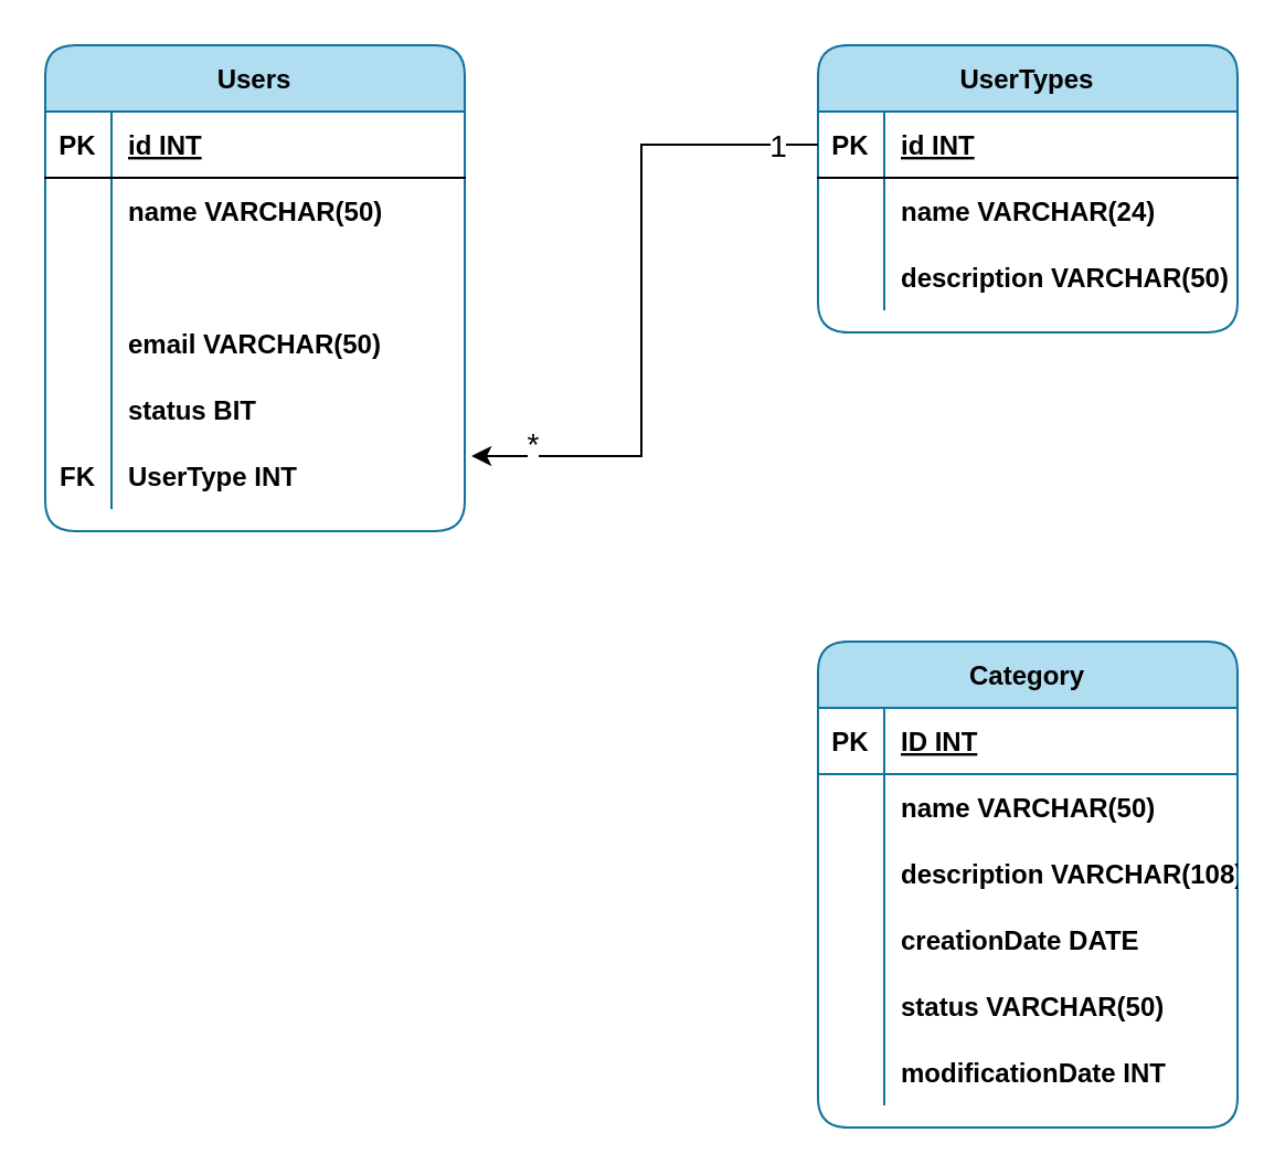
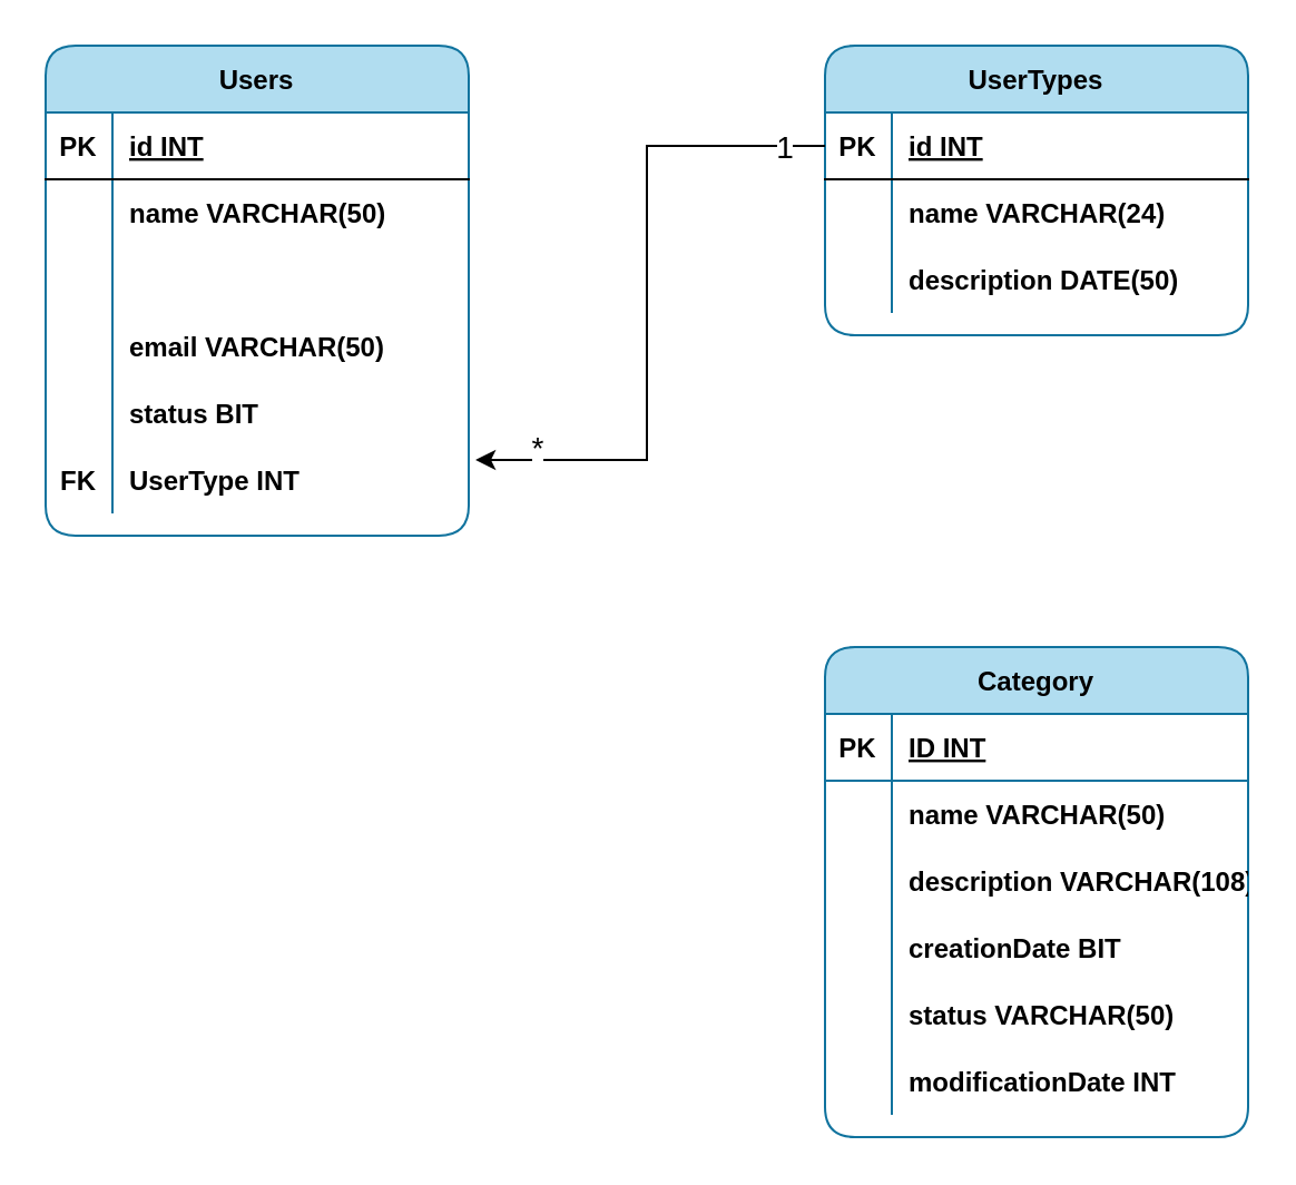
  <mxCell id="0" />
  <mxCell id="1" parent="0" />
  <mxCell id="2" value="Users" style="shape=table;startSize=30;container=1;collapsible=1;childLayout=tableLayout;fixedRows=1;rowLines=0;fontStyle=1;align=center;resizeLast=1;rounded=1;fillColor=#b1ddf0;strokeColor=#10739e;" parent="1" vertex="1"><mxGeometry x="20" y="20" width="190" height="220" as="geometry" /></mxCell>
  <mxCell id="3" value="" style="shape=partialRectangle;collapsible=0;dropTarget=0;pointerEvents=0;fillColor=none;top=0;left=0;bottom=1;right=0;points=[[0,0.5],[1,0.5]];portConstraint=eastwest;" parent="2" vertex="1"><mxGeometry y="30" width="190" height="30" as="geometry" /></mxCell>
  <mxCell id="4" value="PK" style="shape=partialRectangle;connectable=0;fillColor=none;top=0;left=0;bottom=0;right=0;fontStyle=1;overflow=hidden;" parent="3" vertex="1"><mxGeometry width="30" height="30" as="geometry"><mxRectangle width="30" height="30" as="alternateBounds" /></mxGeometry></mxCell>
  <mxCell id="5" value="id INT" style="shape=partialRectangle;connectable=0;fillColor=none;top=0;left=0;bottom=0;right=0;align=left;spacingLeft=6;fontStyle=5;overflow=hidden;" parent="3" vertex="1"><mxGeometry x="30" width="160" height="30" as="geometry"><mxRectangle width="160" height="30" as="alternateBounds" /></mxGeometry></mxCell>
  <mxCell id="6" value="" style="shape=partialRectangle;collapsible=0;dropTarget=0;pointerEvents=0;fillColor=none;top=0;left=0;bottom=0;right=0;points=[[0,0.5],[1,0.5]];portConstraint=eastwest;" parent="2" vertex="1"><mxGeometry y="60" width="190" height="30" as="geometry" /></mxCell>
  <mxCell id="7" value="" style="shape=partialRectangle;connectable=0;fillColor=none;top=0;left=0;bottom=0;right=0;editable=1;overflow=hidden;" parent="6" vertex="1"><mxGeometry width="30" height="30" as="geometry"><mxRectangle width="30" height="30" as="alternateBounds" /></mxGeometry></mxCell>
  <mxCell id="8" value="name VARCHAR(50)" style="shape=partialRectangle;connectable=0;fillColor=none;top=0;left=0;bottom=0;right=0;align=left;spacingLeft=6;overflow=hidden;fontStyle=1" parent="6" vertex="1"><mxGeometry x="30" width="160" height="30" as="geometry"><mxRectangle width="160" height="30" as="alternateBounds" /></mxGeometry></mxCell>
  <mxCell id="9" value="" style="shape=partialRectangle;collapsible=0;dropTarget=0;pointerEvents=0;fillColor=none;top=0;left=0;bottom=0;right=0;points=[[0,0.5],[1,0.5]];portConstraint=eastwest;" parent="2" vertex="1"><mxGeometry y="90" width="190" height="30" as="geometry" /></mxCell>
  <mxCell id="10" value="" style="shape=partialRectangle;connectable=0;fillColor=none;top=0;left=0;bottom=0;right=0;editable=1;overflow=hidden;" parent="9" vertex="1"><mxGeometry width="30" height="30" as="geometry"><mxRectangle width="30" height="30" as="alternateBounds" /></mxGeometry></mxCell>
  <mxCell id="11" value="" style="shape=partialRectangle;collapsible=0;dropTarget=0;pointerEvents=0;fillColor=none;top=0;left=0;bottom=0;right=0;points=[[0,0.5],[1,0.5]];portConstraint=eastwest;" parent="2" vertex="1"><mxGeometry y="120" width="190" height="30" as="geometry" /></mxCell>
  <mxCell id="12" value="" style="shape=partialRectangle;connectable=0;fillColor=none;top=0;left=0;bottom=0;right=0;editable=1;overflow=hidden;" parent="11" vertex="1"><mxGeometry width="30" height="30" as="geometry"><mxRectangle width="30" height="30" as="alternateBounds" /></mxGeometry></mxCell>
  <mxCell id="13" value="email VARCHAR(50)" style="shape=partialRectangle;connectable=0;fillColor=none;top=0;left=0;bottom=0;right=0;align=left;spacingLeft=6;overflow=hidden;fontStyle=1" parent="11" vertex="1"><mxGeometry x="30" width="160" height="30" as="geometry"><mxRectangle width="160" height="30" as="alternateBounds" /></mxGeometry></mxCell>
  <mxCell id="14" value="" style="shape=partialRectangle;collapsible=0;dropTarget=0;pointerEvents=0;fillColor=none;top=0;left=0;bottom=0;right=0;points=[[0,0.5],[1,0.5]];portConstraint=eastwest;" parent="2" vertex="1"><mxGeometry y="150" width="190" height="30" as="geometry" /></mxCell>
  <mxCell id="15" value="" style="shape=partialRectangle;connectable=0;fillColor=none;top=0;left=0;bottom=0;right=0;editable=1;overflow=hidden;" parent="14" vertex="1"><mxGeometry width="30" height="30" as="geometry"><mxRectangle width="30" height="30" as="alternateBounds" /></mxGeometry></mxCell>
  <mxCell id="16" value="status BIT" style="shape=partialRectangle;connectable=0;fillColor=none;top=0;left=0;bottom=0;right=0;align=left;spacingLeft=6;overflow=hidden;fontStyle=1" parent="14" vertex="1"><mxGeometry x="30" width="160" height="30" as="geometry"><mxRectangle width="160" height="30" as="alternateBounds" /></mxGeometry></mxCell>
  <mxCell id="17" value="" style="shape=partialRectangle;collapsible=0;dropTarget=0;pointerEvents=0;fillColor=none;top=0;left=0;bottom=0;right=0;points=[[0,0.5],[1,0.5]];portConstraint=eastwest;" parent="2" vertex="1"><mxGeometry y="180" width="190" height="30" as="geometry" /></mxCell>
  <mxCell id="18" value="FK" style="shape=partialRectangle;connectable=0;fillColor=none;top=0;left=0;bottom=0;right=0;editable=1;overflow=hidden;fontStyle=1" parent="17" vertex="1"><mxGeometry width="30" height="30" as="geometry"><mxRectangle width="30" height="30" as="alternateBounds" /></mxGeometry></mxCell>
  <mxCell id="19" value="UserType INT" style="shape=partialRectangle;connectable=0;fillColor=none;top=0;left=0;bottom=0;right=0;align=left;spacingLeft=6;overflow=hidden;fontStyle=1" parent="17" vertex="1"><mxGeometry x="30" width="160" height="30" as="geometry"><mxRectangle width="160" height="30" as="alternateBounds" /></mxGeometry></mxCell>
  <mxCell id="20" value="UserTypes" style="shape=table;startSize=30;container=1;collapsible=1;childLayout=tableLayout;fixedRows=1;rowLines=0;fontStyle=1;align=center;resizeLast=1;rounded=1;fillColor=#b1ddf0;strokeColor=#10739e;" parent="1" vertex="1"><mxGeometry x="370" y="20" width="190" height="130" as="geometry" /></mxCell>
  <mxCell id="21" value="" style="shape=partialRectangle;collapsible=0;dropTarget=0;pointerEvents=0;fillColor=none;top=0;left=0;bottom=1;right=0;points=[[0,0.5],[1,0.5]];portConstraint=eastwest;" parent="20" vertex="1"><mxGeometry y="30" width="190" height="30" as="geometry" /></mxCell>
  <mxCell id="22" value="PK" style="shape=partialRectangle;connectable=0;fillColor=none;top=0;left=0;bottom=0;right=0;fontStyle=1;overflow=hidden;" parent="21" vertex="1"><mxGeometry width="30" height="30" as="geometry"><mxRectangle width="30" height="30" as="alternateBounds" /></mxGeometry></mxCell>
  <mxCell id="23" value="id INT" style="shape=partialRectangle;connectable=0;fillColor=none;top=0;left=0;bottom=0;right=0;align=left;spacingLeft=6;fontStyle=5;overflow=hidden;" parent="21" vertex="1"><mxGeometry x="30" width="160" height="30" as="geometry"><mxRectangle width="160" height="30" as="alternateBounds" /></mxGeometry></mxCell>
  <mxCell id="24" value="" style="shape=partialRectangle;collapsible=0;dropTarget=0;pointerEvents=0;fillColor=none;top=0;left=0;bottom=0;right=0;points=[[0,0.5],[1,0.5]];portConstraint=eastwest;" parent="20" vertex="1"><mxGeometry y="60" width="190" height="30" as="geometry" /></mxCell>
  <mxCell id="25" value="" style="shape=partialRectangle;connectable=0;fillColor=none;top=0;left=0;bottom=0;right=0;editable=1;overflow=hidden;" parent="24" vertex="1"><mxGeometry width="30" height="30" as="geometry"><mxRectangle width="30" height="30" as="alternateBounds" /></mxGeometry></mxCell>
  <mxCell id="26" value="name VARCHAR(24)" style="shape=partialRectangle;connectable=0;fillColor=none;top=0;left=0;bottom=0;right=0;align=left;spacingLeft=6;overflow=hidden;fontStyle=1" parent="24" vertex="1"><mxGeometry x="30" width="160" height="30" as="geometry"><mxRectangle width="160" height="30" as="alternateBounds" /></mxGeometry></mxCell>
  <mxCell id="27" value="" style="shape=partialRectangle;collapsible=0;dropTarget=0;pointerEvents=0;fillColor=none;top=0;left=0;bottom=0;right=0;points=[[0,0.5],[1,0.5]];portConstraint=eastwest;" parent="20" vertex="1"><mxGeometry y="90" width="190" height="30" as="geometry" /></mxCell>
  <mxCell id="28" value="" style="shape=partialRectangle;connectable=0;fillColor=none;top=0;left=0;bottom=0;right=0;editable=1;overflow=hidden;" parent="27" vertex="1"><mxGeometry width="30" height="30" as="geometry"><mxRectangle width="30" height="30" as="alternateBounds" /></mxGeometry></mxCell>
- <mxCell id="29" value="description VARCHAR(50)" style="shape=partialRectangle;connectable=0;fillColor=none;top=0;left=0;bottom=0;right=0;align=left;spacingLeft=6;overflow=hidden;fontStyle=1" parent="27" vertex="1"><mxGeometry x="30" width="160" height="30" as="geometry"><mxRectangle width="160" height="30" as="alternateBounds" /></mxGeometry></mxCell>
+ <mxCell id="29" value="description DATE(50)" style="shape=partialRectangle;connectable=0;fillColor=none;top=0;left=0;bottom=0;right=0;align=left;spacingLeft=6;overflow=hidden;fontStyle=1" parent="27" vertex="1"><mxGeometry x="30" width="160" height="30" as="geometry"><mxRectangle width="160" height="30" as="alternateBounds" /></mxGeometry></mxCell>
  <mxCell id="30" style="edgeStyle=orthogonalEdgeStyle;rounded=0;orthogonalLoop=1;jettySize=auto;html=1;exitX=0;exitY=0.5;exitDx=0;exitDy=0;entryX=1.016;entryY=0.2;entryDx=0;entryDy=0;entryPerimeter=0;" parent="1" source="21" target="17" edge="1"><mxGeometry relative="1" as="geometry" /></mxCell>
  <mxCell id="31" value="1" style="edgeLabel;html=1;align=center;verticalAlign=middle;resizable=0;points=[];fontSize=14;" parent="30" vertex="1" connectable="0"><mxGeometry x="-0.873" relative="1" as="geometry"><mxPoint as="offset" /></mxGeometry></mxCell>
  <mxCell id="32" value="*&lt;br style=&quot;font-size: 14px;&quot;&gt;&lt;font style=&quot;font-size: 14px;&quot;&gt;&lt;br style=&quot;font-size: 14px;&quot;&gt;&lt;/font&gt;" style="edgeLabel;html=1;align=center;verticalAlign=middle;resizable=0;points=[];fontSize=14;" parent="30" vertex="1" connectable="0"><mxGeometry x="0.584" y="2" relative="1" as="geometry"><mxPoint x="-35" as="offset" /></mxGeometry></mxCell>
  <mxCell id="33" value="Category" style="shape=table;startSize=30;container=1;collapsible=1;childLayout=tableLayout;fixedRows=1;rowLines=0;fontStyle=1;align=center;resizeLast=1;rounded=1;strokeColor=#10739e;fillColor=#b1ddf0;" vertex="1" parent="1"><mxGeometry x="370" y="290" width="190" height="220" as="geometry" /></mxCell>
  <mxCell id="34" value="" style="shape=partialRectangle;collapsible=0;dropTarget=0;pointerEvents=0;fillColor=none;top=0;left=0;bottom=1;right=0;points=[[0,0.5],[1,0.5]];portConstraint=eastwest;rounded=1;startSize=30;strokeColor=#10739e;" vertex="1" parent="33"><mxGeometry y="30" width="190" height="30" as="geometry" /></mxCell>
  <mxCell id="35" value="PK" style="shape=partialRectangle;connectable=0;fillColor=none;top=0;left=0;bottom=0;right=0;fontStyle=1;overflow=hidden;rounded=1;startSize=30;strokeColor=#10739e;" vertex="1" parent="34"><mxGeometry width="30" height="30" as="geometry"><mxRectangle width="30" height="30" as="alternateBounds" /></mxGeometry></mxCell>
  <mxCell id="36" value="ID INT" style="shape=partialRectangle;connectable=0;fillColor=none;top=0;left=0;bottom=0;right=0;align=left;spacingLeft=6;fontStyle=5;overflow=hidden;rounded=1;startSize=30;strokeColor=#10739e;" vertex="1" parent="34"><mxGeometry x="30" width="160" height="30" as="geometry"><mxRectangle width="160" height="30" as="alternateBounds" /></mxGeometry></mxCell>
  <mxCell id="37" value="" style="shape=partialRectangle;collapsible=0;dropTarget=0;pointerEvents=0;fillColor=none;top=0;left=0;bottom=0;right=0;points=[[0,0.5],[1,0.5]];portConstraint=eastwest;rounded=1;startSize=30;strokeColor=#10739e;" vertex="1" parent="33"><mxGeometry y="60" width="190" height="30" as="geometry" /></mxCell>
  <mxCell id="38" value="" style="shape=partialRectangle;connectable=0;fillColor=none;top=0;left=0;bottom=0;right=0;editable=1;overflow=hidden;rounded=1;startSize=30;strokeColor=#10739e;" vertex="1" parent="37"><mxGeometry width="30" height="30" as="geometry"><mxRectangle width="30" height="30" as="alternateBounds" /></mxGeometry></mxCell>
  <mxCell id="39" value="name VARCHAR(50)" style="shape=partialRectangle;connectable=0;fillColor=none;top=0;left=0;bottom=0;right=0;align=left;spacingLeft=6;overflow=hidden;rounded=1;startSize=30;strokeColor=#10739e;fontStyle=1" vertex="1" parent="37"><mxGeometry x="30" width="160" height="30" as="geometry"><mxRectangle width="160" height="30" as="alternateBounds" /></mxGeometry></mxCell>
  <mxCell id="40" value="" style="shape=partialRectangle;collapsible=0;dropTarget=0;pointerEvents=0;fillColor=none;top=0;left=0;bottom=0;right=0;points=[[0,0.5],[1,0.5]];portConstraint=eastwest;rounded=1;startSize=30;strokeColor=#10739e;" vertex="1" parent="33"><mxGeometry y="90" width="190" height="30" as="geometry" /></mxCell>
  <mxCell id="41" value="" style="shape=partialRectangle;connectable=0;fillColor=none;top=0;left=0;bottom=0;right=0;editable=1;overflow=hidden;rounded=1;startSize=30;strokeColor=#10739e;" vertex="1" parent="40"><mxGeometry width="30" height="30" as="geometry"><mxRectangle width="30" height="30" as="alternateBounds" /></mxGeometry></mxCell>
  <mxCell id="42" value="description VARCHAR(108)" style="shape=partialRectangle;connectable=0;fillColor=none;top=0;left=0;bottom=0;right=0;align=left;spacingLeft=6;overflow=hidden;rounded=1;startSize=30;strokeColor=#10739e;fontStyle=1" vertex="1" parent="40"><mxGeometry x="30" width="160" height="30" as="geometry"><mxRectangle width="160" height="30" as="alternateBounds" /></mxGeometry></mxCell>
  <mxCell id="43" value="" style="shape=partialRectangle;collapsible=0;dropTarget=0;pointerEvents=0;fillColor=none;top=0;left=0;bottom=0;right=0;points=[[0,0.5],[1,0.5]];portConstraint=eastwest;rounded=1;startSize=30;strokeColor=#10739e;" vertex="1" parent="33"><mxGeometry y="120" width="190" height="30" as="geometry" /></mxCell>
  <mxCell id="44" value="" style="shape=partialRectangle;connectable=0;fillColor=none;top=0;left=0;bottom=0;right=0;editable=1;overflow=hidden;rounded=1;startSize=30;strokeColor=#10739e;" vertex="1" parent="43"><mxGeometry width="30" height="30" as="geometry"><mxRectangle width="30" height="30" as="alternateBounds" /></mxGeometry></mxCell>
- <mxCell id="45" value="creationDate DATE" style="shape=partialRectangle;connectable=0;fillColor=none;top=0;left=0;bottom=0;right=0;align=left;spacingLeft=6;overflow=hidden;rounded=1;startSize=30;strokeColor=#10739e;fontStyle=1" vertex="1" parent="43"><mxGeometry x="30" width="160" height="30" as="geometry"><mxRectangle width="160" height="30" as="alternateBounds" /></mxGeometry></mxCell>
+ <mxCell id="45" value="creationDate BIT" style="shape=partialRectangle;connectable=0;fillColor=none;top=0;left=0;bottom=0;right=0;align=left;spacingLeft=6;overflow=hidden;rounded=1;startSize=30;strokeColor=#10739e;fontStyle=1" vertex="1" parent="43"><mxGeometry x="30" width="160" height="30" as="geometry"><mxRectangle width="160" height="30" as="alternateBounds" /></mxGeometry></mxCell>
  <mxCell id="46" value="" style="shape=partialRectangle;collapsible=0;dropTarget=0;pointerEvents=0;fillColor=none;top=0;left=0;bottom=0;right=0;points=[[0,0.5],[1,0.5]];portConstraint=eastwest;rounded=1;startSize=30;strokeColor=#10739e;" vertex="1" parent="33"><mxGeometry y="150" width="190" height="30" as="geometry" /></mxCell>
  <mxCell id="47" value="" style="shape=partialRectangle;connectable=0;fillColor=none;top=0;left=0;bottom=0;right=0;editable=1;overflow=hidden;rounded=1;startSize=30;strokeColor=#10739e;" vertex="1" parent="46"><mxGeometry width="30" height="30" as="geometry"><mxRectangle width="30" height="30" as="alternateBounds" /></mxGeometry></mxCell>
  <mxCell id="48" value="status VARCHAR(50)" style="shape=partialRectangle;connectable=0;fillColor=none;top=0;left=0;bottom=0;right=0;align=left;spacingLeft=6;overflow=hidden;rounded=1;startSize=30;strokeColor=#10739e;fontStyle=1" vertex="1" parent="46"><mxGeometry x="30" width="160" height="30" as="geometry"><mxRectangle width="160" height="30" as="alternateBounds" /></mxGeometry></mxCell>
  <mxCell id="49" value="" style="shape=partialRectangle;collapsible=0;dropTarget=0;pointerEvents=0;fillColor=none;top=0;left=0;bottom=0;right=0;points=[[0,0.5],[1,0.5]];portConstraint=eastwest;rounded=1;startSize=30;strokeColor=#10739e;" vertex="1" parent="33"><mxGeometry y="180" width="190" height="30" as="geometry" /></mxCell>
  <mxCell id="50" value="" style="shape=partialRectangle;connectable=0;fillColor=none;top=0;left=0;bottom=0;right=0;editable=1;overflow=hidden;rounded=1;startSize=30;strokeColor=#10739e;" vertex="1" parent="49"><mxGeometry width="30" height="30" as="geometry"><mxRectangle width="30" height="30" as="alternateBounds" /></mxGeometry></mxCell>
  <mxCell id="51" value="modificationDate INT" style="shape=partialRectangle;connectable=0;fillColor=none;top=0;left=0;bottom=0;right=0;align=left;spacingLeft=6;overflow=hidden;rounded=1;startSize=30;strokeColor=#10739e;fontStyle=1" vertex="1" parent="49"><mxGeometry x="30" width="160" height="30" as="geometry"><mxRectangle width="160" height="30" as="alternateBounds" /></mxGeometry></mxCell>
